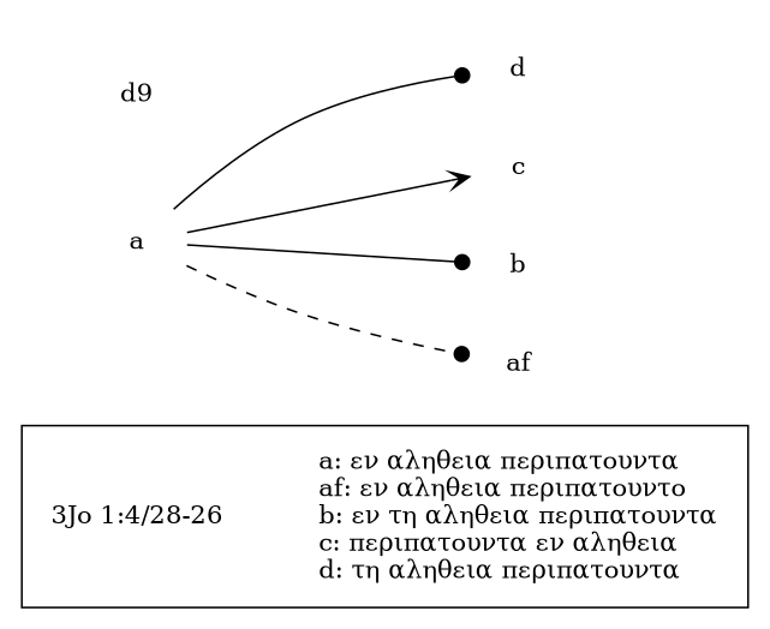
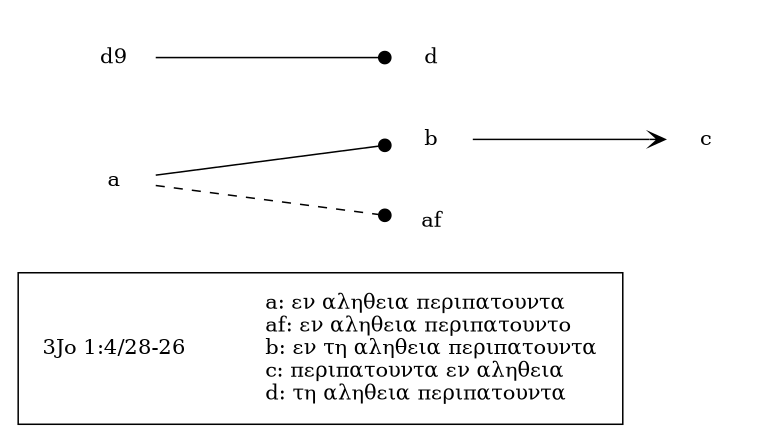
  digraph {
    rankdir=LR
    node [shape=plaintext]
    edge [style=solid arrowhead=dot]
    n1 [label="3Jo 1:4/28-26"]
    n2 [label="a: εν αληθεια περιπατουντα\laf: εν αληθεια περιπατουντο\lb: εν τη αληθεια περιπατουντα\lc: περιπατουντα εν αληθεια\ld: τη αληθεια περιπατουντα\l"]
    n3 [label=d9]
    n4 [label=a]
    n5 [label=af]
    n6 [label=b]
    n7 [label=c]
    n8 [label=d]
    subgraph cluster_1 {
      n1
      n2
    }
    subgraph cluster_2 {
      style=invis
      n3
      n4
      n5
      n6
      n7
      n8
    }
    n1 -> n2 [style=invis arrowhead=""]
    n4 -> n5 [style=dashed]
    n4 -> n6
-   n4 -> n7 [arrowhead=vee]
-   n4 -> n8
+   n6 -> n7 [arrowhead=vee]
+   n3 -> n8
  }
